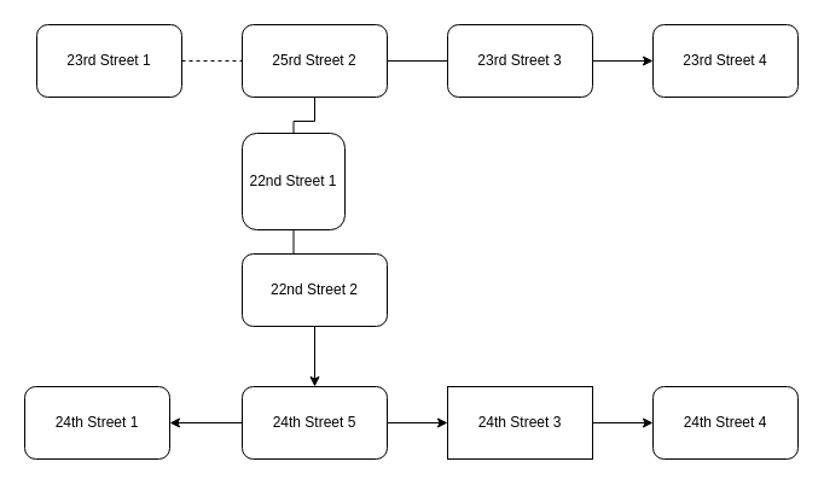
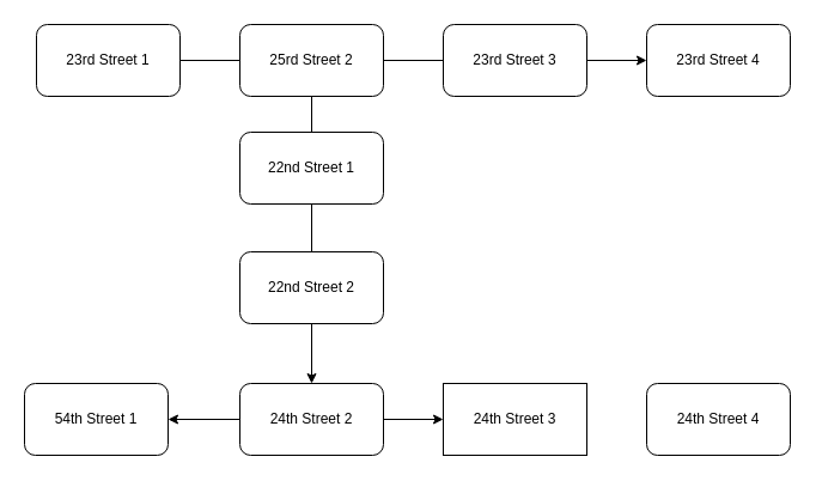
  <mxCell id="0" />
  <mxCell id="1" parent="0" />
- <mxCell id="2" value="" style="edgeStyle=orthogonalEdgeStyle;rounded=0;orthogonalLoop=1;jettySize=auto;html=1;endArrow=none;endFill=0;dashed=1;" edge="1" parent="1" source="3" target="6"><mxGeometry relative="1" as="geometry" /></mxCell>
+ <mxCell id="2" value="" style="edgeStyle=orthogonalEdgeStyle;rounded=0;orthogonalLoop=1;jettySize=auto;html=1;endArrow=none;endFill=0;" edge="1" parent="1" source="3" target="6"><mxGeometry relative="1" as="geometry" /></mxCell>
  <mxCell id="3" value="23rd Street 1" style="rounded=1;whiteSpace=wrap;html=1;" vertex="1" parent="1"><mxGeometry x="30" y="20" width="120" height="60" as="geometry" /></mxCell>
  <mxCell id="4" value="" style="edgeStyle=orthogonalEdgeStyle;rounded=0;orthogonalLoop=1;jettySize=auto;html=1;endArrow=none;endFill=0;" edge="1" parent="1" source="6" target="8"><mxGeometry relative="1" as="geometry" /></mxCell>
  <mxCell id="5" value="" style="edgeStyle=orthogonalEdgeStyle;rounded=0;orthogonalLoop=1;jettySize=auto;html=1;endArrow=none;endFill=0;" edge="1" parent="1" source="6" target="11"><mxGeometry relative="1" as="geometry" /></mxCell>
  <mxCell id="6" value="25rd Street 2" style="rounded=1;whiteSpace=wrap;html=1;" vertex="1" parent="1"><mxGeometry x="200" y="20" width="120" height="60" as="geometry" /></mxCell>
  <mxCell id="7" value="" style="edgeStyle=orthogonalEdgeStyle;rounded=0;orthogonalLoop=1;jettySize=auto;html=1;" edge="1" parent="1" source="8" target="9"><mxGeometry relative="1" as="geometry" /></mxCell>
  <mxCell id="8" value="23rd Street 3" style="rounded=1;whiteSpace=wrap;html=1;" vertex="1" parent="1"><mxGeometry x="370" y="20" width="120" height="60" as="geometry" /></mxCell>
  <mxCell id="9" value="23rd Street 4" style="rounded=1;whiteSpace=wrap;html=1;" vertex="1" parent="1"><mxGeometry x="540" y="20" width="120" height="60" as="geometry" /></mxCell>
  <mxCell id="10" value="" style="edgeStyle=orthogonalEdgeStyle;rounded=0;orthogonalLoop=1;jettySize=auto;html=1;endArrow=none;endFill=0;" edge="1" parent="1" source="11" target="13"><mxGeometry relative="1" as="geometry" /></mxCell>
- <mxCell id="11" value="22nd Street 1" style="rounded=1;whiteSpace=wrap;html=1;" vertex="1" parent="1"><mxGeometry x="200" y="110" width="85" height="80" as="geometry" /></mxCell>
+ <mxCell id="11" value="22nd Street 1" style="rounded=1;whiteSpace=wrap;html=1;" vertex="1" parent="1"><mxGeometry x="200" y="110" width="120" height="60" as="geometry" /></mxCell>
  <mxCell id="12" value="" style="edgeStyle=orthogonalEdgeStyle;rounded=0;orthogonalLoop=1;jettySize=auto;html=1;" edge="1" parent="1" source="13" target="16"><mxGeometry relative="1" as="geometry" /></mxCell>
  <mxCell id="13" value="22nd Street 2" style="rounded=1;whiteSpace=wrap;html=1;" vertex="1" parent="1"><mxGeometry x="200" y="210" width="120" height="60" as="geometry" /></mxCell>
  <mxCell id="14" value="" style="edgeStyle=orthogonalEdgeStyle;rounded=0;orthogonalLoop=1;jettySize=auto;html=1;" edge="1" parent="1" source="16" target="17"><mxGeometry relative="1" as="geometry" /></mxCell>
  <mxCell id="15" value="" style="edgeStyle=orthogonalEdgeStyle;rounded=0;orthogonalLoop=1;jettySize=auto;html=1;" edge="1" parent="1" source="16" target="19"><mxGeometry relative="1" as="geometry" /></mxCell>
- <mxCell id="16" value="24th Street 5" style="rounded=1;whiteSpace=wrap;html=1;" vertex="1" parent="1"><mxGeometry x="200" y="320" width="120" height="60" as="geometry" /></mxCell>
- <mxCell id="17" value="24th Street 1" style="rounded=1;whiteSpace=wrap;html=1;" vertex="1" parent="1"><mxGeometry x="20" y="320" width="120" height="60" as="geometry" /></mxCell>
- <mxCell id="18" value="" style="edgeStyle=orthogonalEdgeStyle;rounded=0;orthogonalLoop=1;jettySize=auto;html=1;" edge="1" parent="1" source="19" target="20"><mxGeometry relative="1" as="geometry" /></mxCell>
+ <mxCell id="16" value="24th Street 2" style="rounded=1;whiteSpace=wrap;html=1;" vertex="1" parent="1"><mxGeometry x="200" y="320" width="120" height="60" as="geometry" /></mxCell>
+ <mxCell id="17" value="54th Street 1" style="rounded=1;whiteSpace=wrap;html=1;" vertex="1" parent="1"><mxGeometry x="20" y="320" width="120" height="60" as="geometry" /></mxCell>
  <mxCell id="19" value="24th Street 3" style="whiteSpace=wrap;html=1;rounded=0;" vertex="1" parent="1"><mxGeometry x="370" y="320" width="120" height="60" as="geometry" /></mxCell>
  <mxCell id="20" value="24th Street 4" style="rounded=1;whiteSpace=wrap;html=1;" vertex="1" parent="1"><mxGeometry x="540" y="320" width="120" height="60" as="geometry" /></mxCell>
